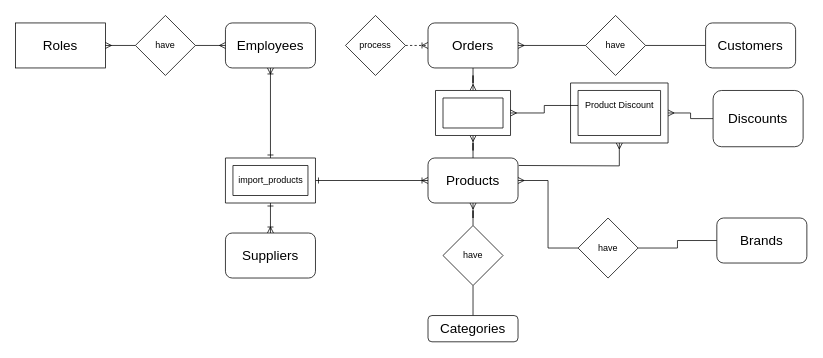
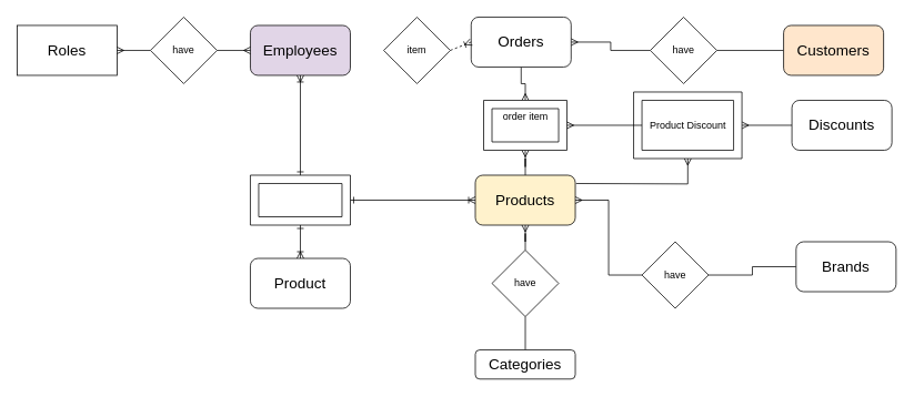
  <mxCell id="0" />
  <mxCell id="1" parent="0" />
  <mxCell id="2" style="edgeStyle=orthogonalEdgeStyle;rounded=0;orthogonalLoop=1;jettySize=auto;html=1;entryX=1;entryY=0.5;entryDx=0;entryDy=0;endArrow=none;endFill=0;" parent="1" source="3" target="22" edge="1"><mxGeometry relative="1" as="geometry" /></mxCell>
- <mxCell id="3" value="Customers" style="rounded=1;whiteSpace=wrap;html=1;fontSize=18;" parent="1" vertex="1"><mxGeometry x="940" y="30" width="120" height="60" as="geometry" /></mxCell>
+ <mxCell id="3" value="Customers" style="rounded=1;whiteSpace=wrap;html=1;fontSize=18;fillColor=#ffe6cc;" parent="1" vertex="1"><mxGeometry x="940" y="30" width="120" height="60" as="geometry" /></mxCell>
  <mxCell id="4" style="edgeStyle=orthogonalEdgeStyle;rounded=0;orthogonalLoop=1;jettySize=auto;html=1;entryX=0.5;entryY=0;entryDx=0;entryDy=0;entryPerimeter=0;endArrow=ERmany;endFill=0;" parent="1" source="5" target="28" edge="1"><mxGeometry relative="1" as="geometry" /></mxCell>
- <mxCell id="5" value="Orders" style="rounded=1;whiteSpace=wrap;html=1;fontSize=18;" parent="1" vertex="1"><mxGeometry x="570" y="30" width="120" height="60" as="geometry" /></mxCell>
+ <mxCell id="5" value="Orders" style="rounded=1;whiteSpace=wrap;html=1;fontSize=18;" parent="1" vertex="1"><mxGeometry x="565" y="20" width="120" height="60" as="geometry" /></mxCell>
  <mxCell id="6" style="edgeStyle=none;rounded=0;orthogonalLoop=1;jettySize=auto;html=1;entryX=0;entryY=0.5;entryDx=0;entryDy=0;fontSize=18;endArrow=ERoneToMany;endFill=0;startArrow=none;startFill=1;exitX=1;exitY=0.5;exitDx=0;exitDy=0;dashed=1;" parent="1" source="23" target="5" edge="1"><mxGeometry relative="1" as="geometry" /></mxCell>
  <mxCell id="7" style="edgeStyle=orthogonalEdgeStyle;rounded=0;orthogonalLoop=1;jettySize=auto;html=1;entryX=0.5;entryY=0;entryDx=0;entryDy=0;exitX=0.5;exitY=1;exitDx=0;exitDy=0;entryPerimeter=0;endArrow=ERone;endFill=0;startArrow=ERoneToMany;startFill=0;" edge="1" parent="1" source="8" target="37"><mxGeometry relative="1" as="geometry"><mxPoint x="460" y="150" as="targetPoint" /></mxGeometry></mxCell>
- <mxCell id="8" value="Employees" style="rounded=1;whiteSpace=wrap;html=1;fontSize=18;" parent="1" vertex="1"><mxGeometry x="300" y="30" width="120" height="60" as="geometry" /></mxCell>
+ <mxCell id="8" value="Employees" style="rounded=1;whiteSpace=wrap;html=1;fontSize=18;fillColor=#e1d5e7;" parent="1" vertex="1"><mxGeometry x="300" y="30" width="120" height="60" as="geometry" /></mxCell>
  <mxCell id="9" style="edgeStyle=orthogonalEdgeStyle;rounded=0;orthogonalLoop=1;jettySize=auto;html=1;endArrow=ERmany;endFill=0;entryX=0.5;entryY=1;entryDx=0;entryDy=0;entryPerimeter=0;" parent="1" source="11" target="28" edge="1"><mxGeometry relative="1" as="geometry"><mxPoint x="630" y="180" as="targetPoint" /></mxGeometry></mxCell>
  <mxCell id="10" style="edgeStyle=orthogonalEdgeStyle;rounded=0;orthogonalLoop=1;jettySize=auto;html=1;entryX=0.5;entryY=1;entryDx=0;entryDy=0;entryPerimeter=0;endArrow=ERmany;endFill=0;" parent="1" target="32" edge="1"><mxGeometry relative="1" as="geometry"><mxPoint x="691" y="220" as="sourcePoint" /></mxGeometry></mxCell>
- <mxCell id="11" value="Products" style="rounded=1;whiteSpace=wrap;html=1;fontSize=18;" parent="1" vertex="1"><mxGeometry x="570" y="210" width="120" height="60" as="geometry" /></mxCell>
+ <mxCell id="11" value="Products" style="rounded=1;whiteSpace=wrap;html=1;fontSize=18;fillColor=#fff2cc;" parent="1" vertex="1"><mxGeometry x="570" y="210" width="120" height="60" as="geometry" /></mxCell>
  <mxCell id="12" style="edgeStyle=orthogonalEdgeStyle;rounded=0;orthogonalLoop=1;jettySize=auto;html=1;entryX=0.5;entryY=1;entryDx=0;entryDy=0;entryPerimeter=0;endArrow=ERone;endFill=0;startArrow=ERoneToMany;startFill=0;" edge="1" parent="1" source="13" target="37"><mxGeometry relative="1" as="geometry" /></mxCell>
- <mxCell id="13" value="Suppliers" style="rounded=1;whiteSpace=wrap;html=1;fontSize=18;" parent="1" vertex="1"><mxGeometry x="300" y="310" width="120" height="60" as="geometry" /></mxCell>
+ <mxCell id="13" value="Product" style="rounded=1;whiteSpace=wrap;html=1;fontSize=18;" parent="1" vertex="1"><mxGeometry x="300" y="310" width="120" height="60" as="geometry" /></mxCell>
  <mxCell id="14" style="edgeStyle=orthogonalEdgeStyle;rounded=0;orthogonalLoop=1;jettySize=auto;html=1;entryX=0.5;entryY=1;entryDx=0;entryDy=0;endArrow=none;endFill=0;" parent="1" source="15" target="31" edge="1"><mxGeometry relative="1" as="geometry" /></mxCell>
  <mxCell id="15" value="Categories" style="rounded=1;whiteSpace=wrap;html=1;fontSize=18;" parent="1" vertex="1"><mxGeometry x="570" y="420" width="120" height="35" as="geometry" /></mxCell>
  <mxCell id="16" style="edgeStyle=orthogonalEdgeStyle;rounded=0;orthogonalLoop=1;jettySize=auto;html=1;entryX=1;entryY=0.5;entryDx=0;entryDy=0;entryPerimeter=0;endArrow=ERmany;endFill=0;" parent="1" source="17" target="32" edge="1"><mxGeometry relative="1" as="geometry" /></mxCell>
- <mxCell id="17" value="Discounts" style="rounded=1;whiteSpace=wrap;html=1;fontSize=18;" parent="1" vertex="1"><mxGeometry x="950" y="120" width="120" height="75" as="geometry" /></mxCell>
+ <mxCell id="17" value="Discounts" style="rounded=1;whiteSpace=wrap;html=1;fontSize=18;" parent="1" vertex="1"><mxGeometry x="950" y="120" width="120" height="60" as="geometry" /></mxCell>
  <mxCell id="18" style="edgeStyle=orthogonalEdgeStyle;rounded=0;orthogonalLoop=1;jettySize=auto;html=1;entryX=1;entryY=0.5;entryDx=0;entryDy=0;startArrow=none;startFill=0;endArrow=none;endFill=0;" parent="1" source="19" target="36" edge="1"><mxGeometry relative="1" as="geometry" /></mxCell>
  <mxCell id="19" value="&lt;font style=&quot;font-size: 18px&quot;&gt;Brands&lt;/font&gt;" style="rounded=1;whiteSpace=wrap;html=1;sketch=0;" parent="1" vertex="1"><mxGeometry x="955" y="290" width="120" height="60" as="geometry" /></mxCell>
  <mxCell id="20" value="Roles" style="whiteSpace=wrap;html=1;fontSize=18;rounded=0;" parent="1" vertex="1"><mxGeometry x="20" y="30" width="120" height="60" as="geometry" /></mxCell>
  <mxCell id="21" style="edgeStyle=orthogonalEdgeStyle;rounded=0;orthogonalLoop=1;jettySize=auto;html=1;entryX=1;entryY=0.5;entryDx=0;entryDy=0;endArrow=ERmany;endFill=0;" parent="1" source="22" target="5" edge="1"><mxGeometry relative="1" as="geometry" /></mxCell>
  <mxCell id="22" value="have" style="rhombus;whiteSpace=wrap;html=1;" parent="1" vertex="1"><mxGeometry x="780" y="20" width="80" height="80" as="geometry" /></mxCell>
- <mxCell id="23" value="process" style="rhombus;whiteSpace=wrap;html=1;" parent="1" vertex="1"><mxGeometry x="460" y="20" width="80" height="80" as="geometry" /></mxCell>
+ <mxCell id="23" value="item" style="rhombus;whiteSpace=wrap;html=1;" parent="1" vertex="1"><mxGeometry x="460" y="20" width="80" height="80" as="geometry" /></mxCell>
  <mxCell id="24" style="edgeStyle=orthogonalEdgeStyle;rounded=0;orthogonalLoop=1;jettySize=auto;html=1;entryX=0;entryY=0.5;entryDx=0;entryDy=0;endArrow=ERmany;endFill=0;" parent="1" source="26" target="8" edge="1"><mxGeometry relative="1" as="geometry" /></mxCell>
  <mxCell id="25" style="edgeStyle=orthogonalEdgeStyle;rounded=0;orthogonalLoop=1;jettySize=auto;html=1;entryX=1;entryY=0.5;entryDx=0;entryDy=0;endArrow=ERmany;endFill=0;" parent="1" source="26" target="20" edge="1"><mxGeometry relative="1" as="geometry" /></mxCell>
  <mxCell id="26" value="have" style="rhombus;whiteSpace=wrap;html=1;" parent="1" vertex="1"><mxGeometry x="180" y="20" width="80" height="80" as="geometry" /></mxCell>
  <mxCell id="27" style="edgeStyle=orthogonalEdgeStyle;rounded=0;orthogonalLoop=1;jettySize=auto;html=1;startArrow=ERoneToMany;startFill=0;endArrow=ERone;endFill=0;entryX=1;entryY=0.5;entryDx=0;entryDy=0;entryPerimeter=0;" parent="1" source="11" target="37" edge="1"><mxGeometry relative="1" as="geometry"><mxPoint x="500" y="190" as="sourcePoint" /><mxPoint x="430" y="210" as="targetPoint" /></mxGeometry></mxCell>
  <mxCell id="28" value="" style="verticalLabelPosition=bottom;verticalAlign=top;html=1;shape=mxgraph.basic.frame;dx=10;" parent="1" vertex="1"><mxGeometry x="580" y="120" width="100" height="60" as="geometry" /></mxCell>
+ <mxCell id="29" value="order item" style="text;html=1;align=center;verticalAlign=middle;resizable=0;points=[];autosize=1;strokeColor=none;" parent="1" vertex="1"><mxGeometry x="595" y="130" width="70" height="20" as="geometry" /></mxCell>
  <mxCell id="30" style="edgeStyle=orthogonalEdgeStyle;rounded=0;orthogonalLoop=1;jettySize=auto;html=1;entryX=0.5;entryY=1;entryDx=0;entryDy=0;endArrow=ERmany;endFill=0;" parent="1" source="31" target="11" edge="1"><mxGeometry relative="1" as="geometry" /></mxCell>
  <mxCell id="31" value="have" style="rhombus;whiteSpace=wrap;html=1;" parent="1" vertex="1"><mxGeometry x="590" y="300" width="80" height="80" as="geometry" /></mxCell>
  <mxCell id="32" value="" style="verticalLabelPosition=bottom;verticalAlign=top;html=1;shape=mxgraph.basic.frame;dx=10;" parent="1" vertex="1"><mxGeometry x="760" y="110" width="130" height="80" as="geometry" /></mxCell>
  <mxCell id="33" style="edgeStyle=orthogonalEdgeStyle;rounded=0;orthogonalLoop=1;jettySize=auto;html=1;entryX=1;entryY=0.5;entryDx=0;entryDy=0;entryPerimeter=0;endArrow=ERmany;endFill=0;" parent="1" source="34" target="28" edge="1"><mxGeometry relative="1" as="geometry" /></mxCell>
- <mxCell id="34" value="Product Discount" style="text;html=1;align=center;verticalAlign=middle;resizable=0;points=[];autosize=1;strokeColor=none;" parent="1" vertex="1"><mxGeometry x="770" y="130" width="110" height="20" as="geometry" /></mxCell>
+ <mxCell id="34" value="Product Discount" style="text;html=1;align=center;verticalAlign=middle;resizable=0;points=[];autosize=1;strokeColor=none;" parent="1" vertex="1"><mxGeometry x="770" y="140" width="110" height="20" as="geometry" /></mxCell>
  <mxCell id="35" style="edgeStyle=orthogonalEdgeStyle;rounded=0;orthogonalLoop=1;jettySize=auto;html=1;entryX=1;entryY=0.5;entryDx=0;entryDy=0;startArrow=none;startFill=0;endArrow=ERmany;endFill=0;" parent="1" source="36" target="11" edge="1"><mxGeometry relative="1" as="geometry" /></mxCell>
  <mxCell id="36" value="have" style="rhombus;whiteSpace=wrap;html=1;" parent="1" vertex="1"><mxGeometry x="770" y="290" width="80" height="80" as="geometry" /></mxCell>
  <mxCell id="37" value="" style="verticalLabelPosition=bottom;verticalAlign=top;html=1;shape=mxgraph.basic.frame;dx=10;rounded=0;" vertex="1" parent="1"><mxGeometry x="300" y="210" width="120" height="60" as="geometry" /></mxCell>
- <mxCell id="38" value="import_products" style="text;html=1;align=center;verticalAlign=middle;resizable=0;points=[];autosize=1;" vertex="1" parent="1"><mxGeometry x="310" y="230" width="100" height="20" as="geometry" /></mxCell>
